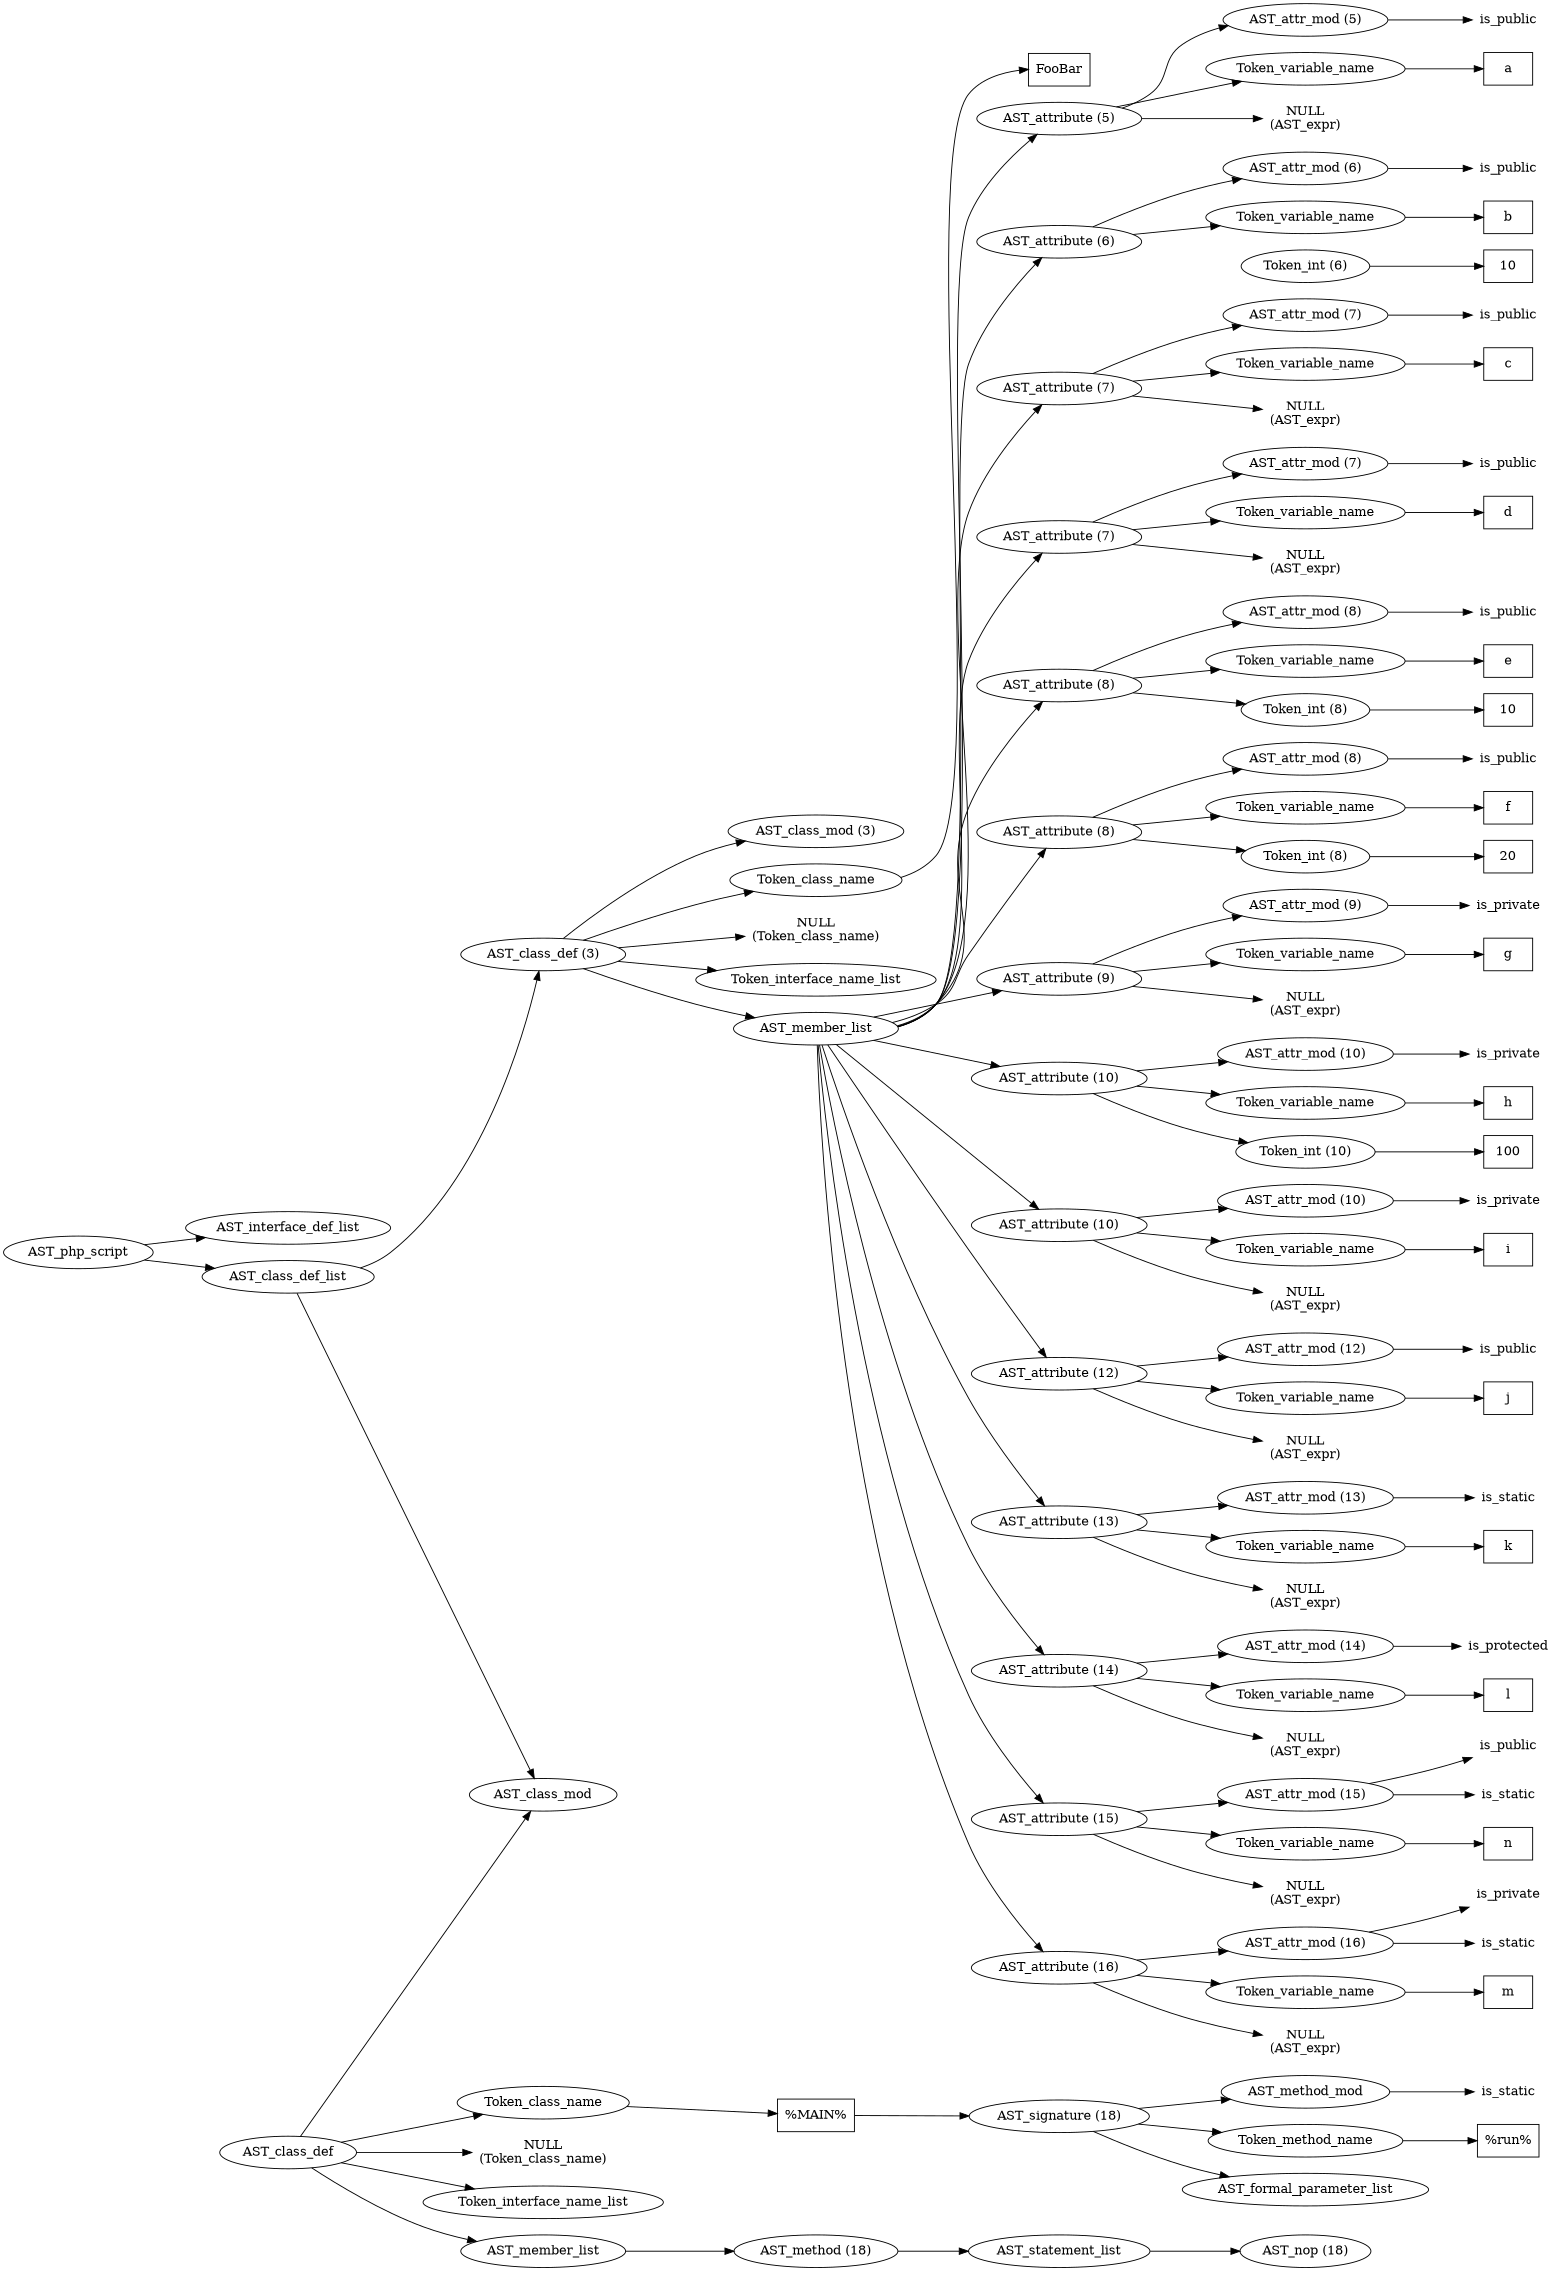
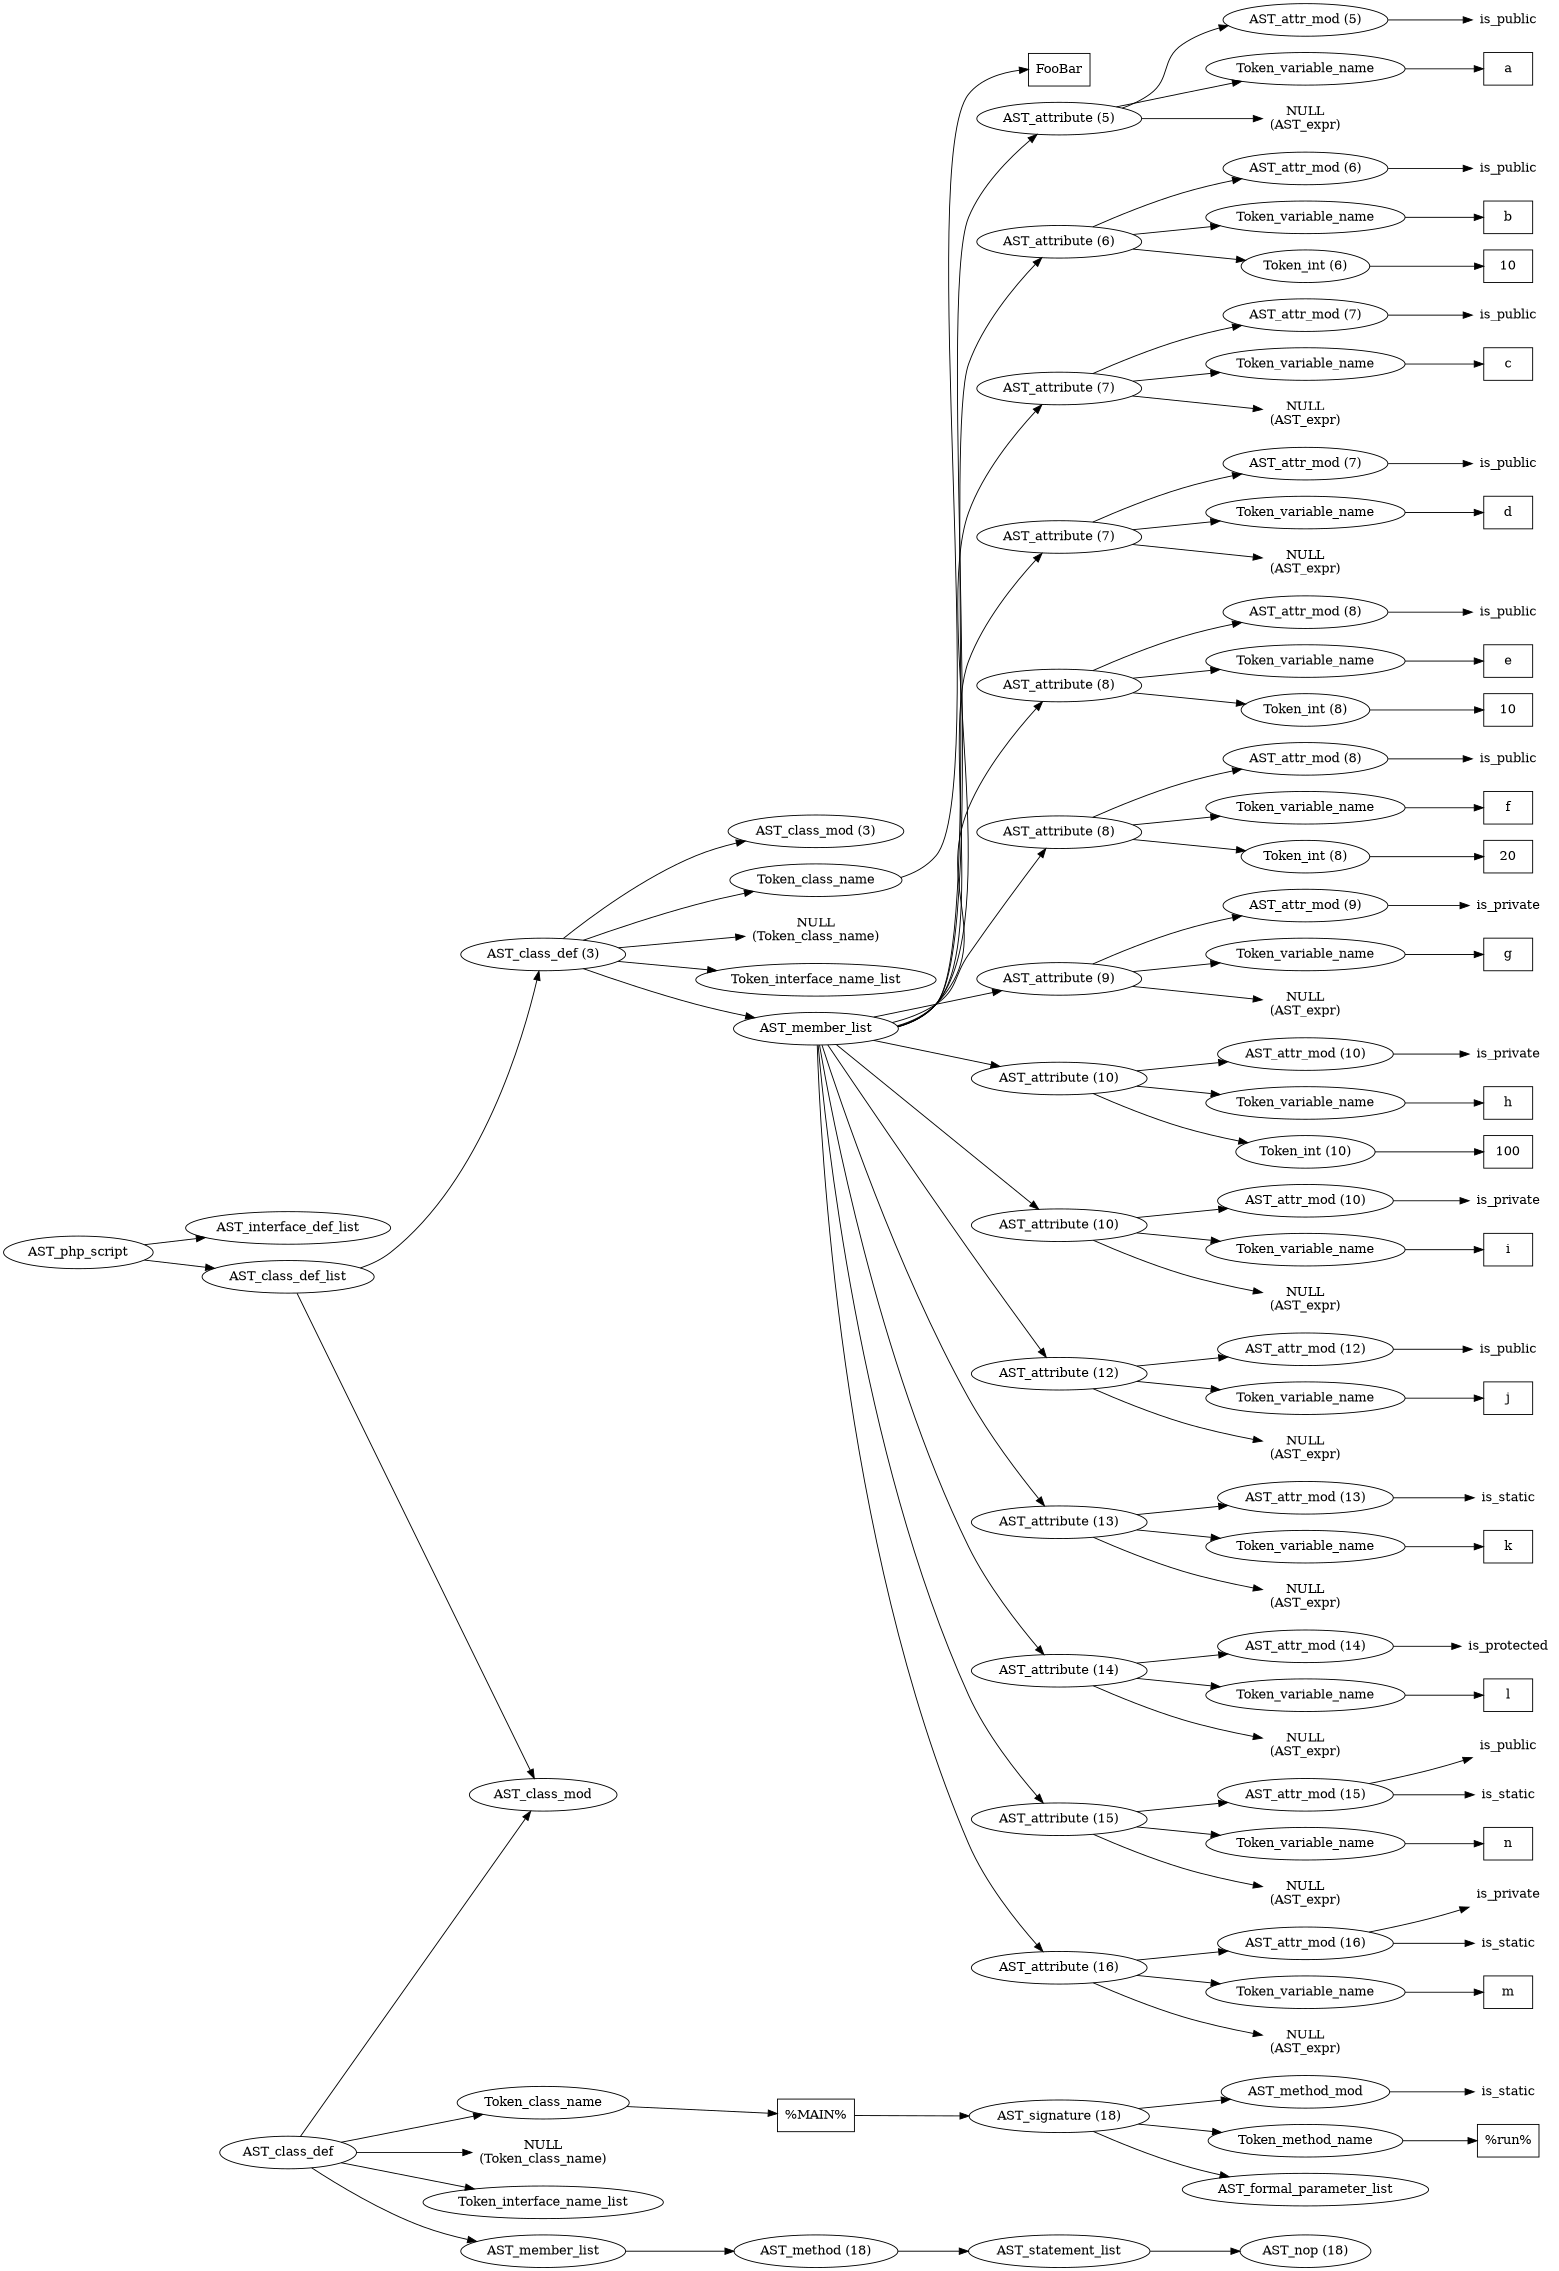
  digraph {
    rankdir=LR
    n1 [label=AST_php_script]
    n2 [label=AST_interface_def_list]
    n3 [label=AST_class_def_list]
    n4 [label="AST_class_def (3)"]
    n5 [label=AST_class_mod]
    n6 [label="AST_class_mod (3)"]
    n7 [label=Token_class_name]
    n8 [label="NULL\n(Token_class_name)" shape=plaintext]
    n9 [label=Token_interface_name_list]
    n10 [label=AST_member_list]
    n11 [label=AST_class_def]
    n12 [label=Token_class_name]
    n13 [label="NULL\n(Token_class_name)" shape=plaintext]
    n14 [label=Token_interface_name_list]
    n15 [label=AST_member_list]
    n16 [label=FooBar shape=box]
    n17 [label="AST_attribute (5)"]
    n18 [label="AST_attribute (6)"]
    n19 [label="AST_attribute (7)"]
    n20 [label="AST_attribute (7)"]
    n21 [label="AST_attribute (8)"]
    n22 [label="AST_attribute (8)"]
    n23 [label="AST_attribute (9)"]
    n24 [label="AST_attribute (10)"]
    n25 [label="AST_attribute (10)"]
    n26 [label="AST_attribute (12)"]
    n27 [label="AST_attribute (13)"]
    n28 [label="AST_attribute (14)"]
    n29 [label="AST_attribute (15)"]
    n30 [label="AST_attribute (16)"]
    n31 [label="AST_attr_mod (5)"]
    n32 [label=Token_variable_name]
    n33 [label="NULL\n(AST_expr)" shape=plaintext]
    n34 [label="AST_attr_mod (6)"]
    n35 [label=Token_variable_name]
    n36 [label="Token_int (6)"]
    n37 [label="AST_attr_mod (7)"]
    n38 [label=Token_variable_name]
    n39 [label="NULL\n(AST_expr)" shape=plaintext]
    n40 [label="AST_attr_mod (7)"]
    n41 [label=Token_variable_name]
    n42 [label="NULL\n(AST_expr)" shape=plaintext]
    n43 [label="AST_attr_mod (8)"]
    n44 [label=Token_variable_name]
    n45 [label="Token_int (8)"]
    n46 [label="AST_attr_mod (8)"]
    n47 [label=Token_variable_name]
    n48 [label="Token_int (8)"]
    n49 [label="AST_attr_mod (9)"]
    n50 [label=Token_variable_name]
    n51 [label="NULL\n(AST_expr)" shape=plaintext]
    n52 [label="AST_attr_mod (10)"]
    n53 [label=Token_variable_name]
    n54 [label="Token_int (10)"]
    n55 [label="AST_attr_mod (10)"]
    n56 [label=Token_variable_name]
    n57 [label="NULL\n(AST_expr)" shape=plaintext]
    n58 [label="AST_attr_mod (12)"]
    n59 [label=Token_variable_name]
    n60 [label="NULL\n(AST_expr)" shape=plaintext]
    n61 [label="AST_attr_mod (13)"]
    n62 [label=Token_variable_name]
    n63 [label="NULL\n(AST_expr)" shape=plaintext]
    n64 [label="AST_attr_mod (14)"]
    n65 [label=Token_variable_name]
    n66 [label="NULL\n(AST_expr)" shape=plaintext]
    n67 [label="AST_attr_mod (15)"]
    n68 [label=Token_variable_name]
    n69 [label="NULL\n(AST_expr)" shape=plaintext]
    n70 [label="AST_attr_mod (16)"]
    n71 [label=Token_variable_name]
    n72 [label="NULL\n(AST_expr)" shape=plaintext]
    n73 [label=is_public shape=plaintext]
    n74 [label=a shape=box]
    n75 [label=is_public shape=plaintext]
    n76 [label=b shape=box]
    n77 [label=10 shape=box]
    n78 [label=is_public shape=plaintext]
    n79 [label=c shape=box]
    n80 [label=is_public shape=plaintext]
    n81 [label=d shape=box]
    n82 [label=is_public shape=plaintext]
    n83 [label=e shape=box]
    n84 [label=10 shape=box]
    n85 [label=is_public shape=plaintext]
    n86 [label=f shape=box]
    n87 [label=20 shape=box]
    n88 [label=is_private shape=plaintext]
    n89 [label=g shape=box]
    n90 [label=is_private shape=plaintext]
    n91 [label=h shape=box]
    n92 [label=100 shape=box]
    n93 [label=is_private shape=plaintext]
    n94 [label=i shape=box]
    n95 [label=is_public shape=plaintext]
    n96 [label=j shape=box]
    n97 [label=is_static shape=plaintext]
    n98 [label=k shape=box]
    n99 [label=is_protected shape=plaintext]
    n100 [label=l shape=box]
    n101 [label=is_public shape=plaintext]
    n102 [label=is_static shape=plaintext]
    n103 [label=n shape=box]
    n104 [label=is_private shape=plaintext]
    n105 [label=is_static shape=plaintext]
    n106 [label=m shape=box]
    n107 [label="%MAIN%" shape=box]
    n108 [label="AST_method (18)"]
    n109 [label="AST_signature (18)"]
    n110 [label=AST_statement_list]
    n111 [label=AST_method_mod]
    n112 [label=Token_method_name]
    n113 [label=AST_formal_parameter_list]
    n114 [label="AST_nop (18)"]
    n115 [label=is_static shape=plaintext]
    n116 [label="%run%" shape=box]
    n1 -> n2
    n1 -> n3
    n3 -> n4
    n3 -> n5
    n4 -> n6
    n4 -> n7
    n4 -> n8
    n4 -> n9
    n4 -> n10
    n7 -> n16
    n10 -> n17
    n10 -> n18
    n10 -> n19
    n10 -> n20
    n10 -> n21
    n10 -> n22
    n10 -> n23
    n10 -> n24
    n10 -> n25
    n10 -> n26
    n10 -> n27
    n10 -> n28
    n10 -> n29
    n10 -> n30
    n11 -> n5
    n11 -> n12
    n11 -> n13
    n11 -> n14
    n11 -> n15
    n12 -> n107
    n15 -> n108
    n17 -> n31
    n17 -> n32
    n17 -> n33
    n18 -> n34
    n18 -> n35
+   n18 -> n36
    n19 -> n37
    n19 -> n38
    n19 -> n39
    n20 -> n40
    n20 -> n41
    n20 -> n42
    n21 -> n43
    n21 -> n44
    n21 -> n45
    n22 -> n46
    n22 -> n47
    n22 -> n48
    n23 -> n49
    n23 -> n50
    n23 -> n51
    n24 -> n52
    n24 -> n53
    n24 -> n54
    n25 -> n55
    n25 -> n56
    n25 -> n57
    n26 -> n58
    n26 -> n59
    n26 -> n60
    n27 -> n61
    n27 -> n62
    n27 -> n63
    n28 -> n64
    n28 -> n65
    n28 -> n66
    n29 -> n67
    n29 -> n68
    n29 -> n69
    n30 -> n70
    n30 -> n71
    n30 -> n72
    n31 -> n73
    n32 -> n74
    n34 -> n75
    n35 -> n76
    n36 -> n77
    n37 -> n78
    n38 -> n79
    n40 -> n80
    n41 -> n81
    n43 -> n82
    n44 -> n83
    n45 -> n84
    n46 -> n85
    n47 -> n86
    n48 -> n87
    n49 -> n88
    n50 -> n89
    n52 -> n90
    n53 -> n91
    n54 -> n92
    n55 -> n93
    n56 -> n94
    n58 -> n95
    n59 -> n96
    n61 -> n97
    n62 -> n98
    n64 -> n99
    n65 -> n100
    n67 -> n101
    n67 -> n102
    n68 -> n103
    n70 -> n104
    n70 -> n105
    n71 -> n106
    n107 -> n109
    n108 -> n110
    n109 -> n111
    n109 -> n112
    n109 -> n113
    n110 -> n114
    n111 -> n115
    n112 -> n116
  }
